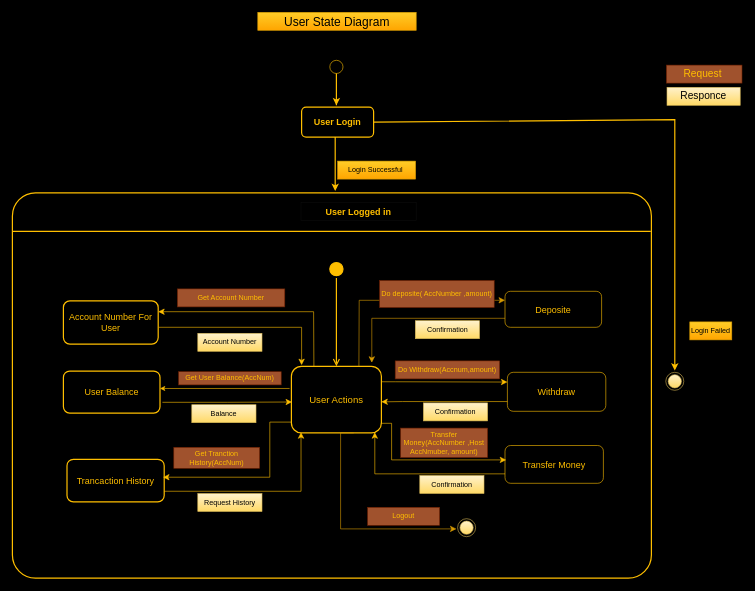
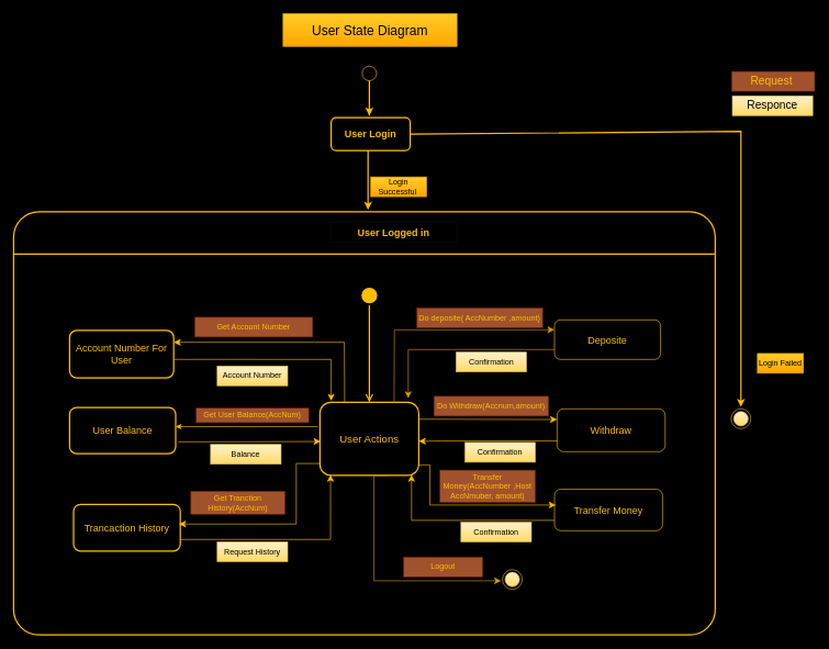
  <mxCell id="0" />
  <mxCell id="1" parent="0" />
  <mxCell id="2" style="edgeStyle=orthogonalEdgeStyle;rounded=0;orthogonalLoop=1;jettySize=auto;html=1;strokeColor=#FFBF00;strokeWidth=2;" parent="1" edge="1"><mxGeometry relative="1" as="geometry"><mxPoint x="560" y="175" as="targetPoint" /><mxPoint x="560" y="175" as="sourcePoint" /><Array as="points"><mxPoint x="560" y="118" /><mxPoint x="560" y="118" /></Array></mxGeometry></mxCell>
  <mxCell id="3" value="&lt;b&gt;&lt;font style=&quot;font-size: 15px;&quot;&gt;User Login&lt;/font&gt;&lt;/b&gt;" style="rounded=1;whiteSpace=wrap;html=1;labelBackgroundColor=none;fillColor=#000000;strokeColor=#FFBF00;fontColor=#FFBF00;strokeWidth=2;" parent="1" vertex="1"><mxGeometry x="502" y="178" width="120" height="50" as="geometry" /></mxCell>
  <mxCell id="4" value="" style="endArrow=classic;html=1;rounded=0;labelBackgroundColor=none;strokeColor=#FFBF00;fontColor=default;strokeWidth=2;" parent="1" edge="1"><mxGeometry width="50" height="50" relative="1" as="geometry"><mxPoint x="558" y="228" as="sourcePoint" /><mxPoint x="558" y="318" as="targetPoint" /></mxGeometry></mxCell>
  <mxCell id="5" value="" style="ellipse;html=1;shape=startState;fillColor=#000000;strokeColor=#FFBF00;labelBackgroundColor=none;fontColor=#FFFFFF;" parent="1" vertex="1"><mxGeometry x="545" y="96" width="30" height="30" as="geometry" /></mxCell>
- <mxCell id="6" value="Login Successful&amp;nbsp;" style="text;strokeColor=#d79b00;align=center;fillColor=#ffcd28;html=1;verticalAlign=middle;whiteSpace=wrap;rounded=0;gradientColor=#ffa500;" parent="1" vertex="1"><mxGeometry x="562" y="268" width="130" height="30" as="geometry" /></mxCell>
+ <mxCell id="6" value="Login Successful&amp;nbsp;" style="text;strokeColor=#d79b00;align=center;fillColor=#ffcd28;html=1;verticalAlign=middle;whiteSpace=wrap;rounded=0;gradientColor=#ffa500;" parent="1" vertex="1"><mxGeometry x="562" y="268" width="85" height="30" as="geometry" /></mxCell>
  <mxCell id="7" value="" style="endArrow=classic;html=1;rounded=0;strokeColor=#FFBF00;exitX=1;exitY=0.5;exitDx=0;exitDy=0;strokeWidth=2;shadow=0;flowAnimation=0;" parent="1" source="3" edge="1"><mxGeometry width="50" height="50" relative="1" as="geometry"><mxPoint x="652" y="201" as="sourcePoint" /><mxPoint x="1124" y="617" as="targetPoint" /><Array as="points"><mxPoint x="1124" y="199" /></Array></mxGeometry></mxCell>
  <mxCell id="8" value="Login Failed" style="text;strokeColor=#d79b00;align=center;fillColor=#ffcd28;html=1;verticalAlign=middle;whiteSpace=wrap;rounded=0;gradientColor=#ffa500;" parent="1" vertex="1"><mxGeometry x="1149" y="536" width="70" height="30" as="geometry" /></mxCell>
  <mxCell id="9" value="" style="ellipse;html=1;shape=endState;fillColor=#FFBF00;strokeColor=#000000;fontColor=#FFFFFF;strokeWidth=2;" parent="1" vertex="1"><mxGeometry x="1048" y="511" width="30" height="30" as="geometry" /></mxCell>
  <mxCell id="10" value="" style="rounded=1;whiteSpace=wrap;html=1;strokeColor=#FFBF00;fontColor=#FFFFFF;fillColor=#000000;arcSize=6;strokeWidth=2;" parent="1" vertex="1"><mxGeometry x="20" y="321" width="1065" height="642" as="geometry" /></mxCell>
  <mxCell id="11" value="" style="line;strokeWidth=2;html=1;perimeter=backbonePerimeter;points=[];outlineConnect=0;strokeColor=#FFBF00;fontColor=#FFFFFF;fillColor=#182E3E;" parent="1" vertex="1"><mxGeometry x="21" y="380" width="1063" height="10" as="geometry" /></mxCell>
  <mxCell id="12" value="&lt;font color=&quot;#ffbf00&quot; style=&quot;font-size: 15px;&quot;&gt;&lt;b&gt;User Logged in&lt;/b&gt;&lt;/font&gt;" style="text;align=center;html=1;verticalAlign=middle;whiteSpace=wrap;rounded=0;fillColor=#000000;strokeColor=#0d0d0d;" parent="1" vertex="1"><mxGeometry x="501" y="337" width="192" height="30" as="geometry" /></mxCell>
  <mxCell id="13" value="" style="ellipse;html=1;shape=startState;fillColor=#FFBF00;strokeColor=#FFBF00;fontColor=#FFFFFF;strokeWidth=2;" parent="1" vertex="1"><mxGeometry x="545" y="433" width="30" height="30" as="geometry" /></mxCell>
  <mxCell id="14" value="" style="edgeStyle=orthogonalEdgeStyle;html=1;verticalAlign=bottom;endArrow=open;endSize=8;strokeColor=#FFBF00;rounded=0;strokeWidth=2;" parent="1" source="13" target="15" edge="1"><mxGeometry relative="1" as="geometry"><mxPoint x="560" y="543" as="targetPoint" /></mxGeometry></mxCell>
  <mxCell id="15" value="&lt;font color=&quot;#ffbf00&quot; style=&quot;font-size: 16px;&quot;&gt;User Actions&lt;/font&gt;" style="rounded=1;whiteSpace=wrap;html=1;strokeColor=#FFBF00;fontColor=#FFFFFF;fillColor=#000000;strokeWidth=2;" parent="1" vertex="1"><mxGeometry x="485" y="610" width="150" height="111" as="geometry" /></mxCell>
  <mxCell id="16" value="&lt;font style=&quot;font-size: 15px;&quot; color=&quot;#ffbf00&quot;&gt;Account Number For User&lt;/font&gt;" style="rounded=1;whiteSpace=wrap;html=1;strokeColor=#FFBF00;fontColor=#FFFFFF;fillColor=#000000;strokeWidth=2;" parent="1" vertex="1"><mxGeometry x="105" y="501" width="158" height="72" as="geometry" /></mxCell>
  <mxCell id="17" value="" style="edgeStyle=orthogonalEdgeStyle;rounded=0;orthogonalLoop=1;jettySize=auto;html=1;" edge="1" parent="1" source="18" target="30"><mxGeometry relative="1" as="geometry" /></mxCell>
  <mxCell id="18" value="&lt;font color=&quot;#ffbf00&quot; style=&quot;font-size: 15px;&quot;&gt;User Balance&lt;/font&gt;" style="rounded=1;whiteSpace=wrap;html=1;strokeColor=#FFBF00;fontColor=#FFFFFF;fillColor=#000000;strokeWidth=2;" parent="1" vertex="1"><mxGeometry x="105" y="618" width="161" height="70" as="geometry" /></mxCell>
  <mxCell id="19" value="&lt;font color=&quot;#ffbf00&quot; style=&quot;font-size: 15px;&quot;&gt;Trancaction History&lt;/font&gt;" style="rounded=1;whiteSpace=wrap;html=1;strokeColor=#FFBF00;fontColor=#FFFFFF;fillColor=#000000;strokeWidth=2;" parent="1" vertex="1"><mxGeometry x="111" y="765" width="162" height="71" as="geometry" /></mxCell>
  <mxCell id="20" value="&lt;font color=&quot;#ffbf00&quot;&gt;&lt;span style=&quot;font-size: 15px;&quot;&gt;Deposite&lt;/span&gt;&lt;/font&gt;" style="rounded=1;whiteSpace=wrap;html=1;strokeColor=#FFBF00;fontColor=#FFFFFF;fillColor=#000000;" parent="1" vertex="1"><mxGeometry x="841" y="485" width="161" height="60" as="geometry" /></mxCell>
  <mxCell id="21" value="&lt;font color=&quot;#ffbf00&quot;&gt;&lt;span style=&quot;font-size: 15px;&quot;&gt;Withdraw&lt;/span&gt;&lt;/font&gt;" style="rounded=1;whiteSpace=wrap;html=1;strokeColor=#FFBF00;fontColor=#FFFFFF;fillColor=#000000;" parent="1" vertex="1"><mxGeometry x="845" y="620" width="164" height="65" as="geometry" /></mxCell>
  <mxCell id="22" value="&lt;font style=&quot;font-size: 15px;&quot; color=&quot;#ffbf00&quot;&gt;Transfer Money&lt;/font&gt;" style="rounded=1;whiteSpace=wrap;html=1;strokeColor=#FFBF00;fontColor=#FFFFFF;fillColor=#000000;" parent="1" vertex="1"><mxGeometry x="841" y="742" width="164" height="63" as="geometry" /></mxCell>
  <mxCell id="23" value="" style="edgeStyle=segmentEdgeStyle;endArrow=classic;html=1;curved=0;rounded=0;endSize=8;startSize=8;strokeColor=#FFBF00;strokeWidth=1;exitX=1.006;exitY=0.611;exitDx=0;exitDy=0;exitPerimeter=0;" parent="1" source="16" edge="1"><mxGeometry width="50" height="50" relative="1" as="geometry"><mxPoint x="252.5" y="533" as="sourcePoint" /><mxPoint x="502" y="608" as="targetPoint" /><Array as="points"><mxPoint x="502" y="545" /></Array></mxGeometry></mxCell>
  <mxCell id="24" value="" style="edgeStyle=elbowEdgeStyle;elbow=horizontal;endArrow=classic;html=1;curved=0;rounded=0;endSize=8;startSize=8;strokeColor=#FFBF00;entryX=1;entryY=0.25;entryDx=0;entryDy=0;exitX=0.25;exitY=0;exitDx=0;exitDy=0;" parent="1" source="15" target="16" edge="1"><mxGeometry width="50" height="50" relative="1" as="geometry"><mxPoint x="522" y="572" as="sourcePoint" /><mxPoint x="306" y="485" as="targetPoint" /><Array as="points"><mxPoint x="522" y="534" /></Array></mxGeometry></mxCell>
  <mxCell id="25" value="&lt;font color=&quot;#ffbf00&quot;&gt;Get Account Number&lt;/font&gt;" style="text;align=center;html=1;verticalAlign=middle;whiteSpace=wrap;rounded=0;fillColor=#a0522d;fontColor=#ffffff;strokeColor=#6D1F00;" parent="1" vertex="1"><mxGeometry x="295" y="481" width="179" height="30" as="geometry" /></mxCell>
  <mxCell id="26" value="Account Number" style="text;strokeColor=#d6b656;align=center;fillColor=#fff2cc;html=1;verticalAlign=middle;whiteSpace=wrap;rounded=0;gradientColor=#ffd966;" parent="1" vertex="1"><mxGeometry x="329" y="555" width="107" height="30" as="geometry" /></mxCell>
  <mxCell id="27" value="" style="edgeStyle=orthogonalEdgeStyle;rounded=0;orthogonalLoop=1;jettySize=auto;html=1;" edge="1" parent="1" source="28" target="26"><mxGeometry relative="1" as="geometry" /></mxCell>
  <mxCell id="28" value="&lt;font color=&quot;#ffbf00&quot;&gt;Get User Balance(AccNum)&lt;/font&gt;" style="text;strokeColor=#6D1F00;align=center;fillColor=#a0522d;html=1;verticalAlign=middle;whiteSpace=wrap;rounded=0;fontColor=#ffffff;" parent="1" vertex="1"><mxGeometry x="297" y="619" width="171" height="22" as="geometry" /></mxCell>
  <mxCell id="29" value="" style="edgeStyle=elbowEdgeStyle;elbow=horizontal;endArrow=classic;html=1;curved=0;rounded=0;endSize=8;startSize=8;strokeColor=#FFBF00;entryX=0.007;entryY=0.536;entryDx=0;entryDy=0;entryPerimeter=0;" parent="1" edge="1" target="15"><mxGeometry width="50" height="50" relative="1" as="geometry"><mxPoint x="270" y="670" as="sourcePoint" /><mxPoint x="479" y="669.5" as="targetPoint" /></mxGeometry></mxCell>
  <mxCell id="30" value="Balance" style="text;strokeColor=#d6b656;align=center;fillColor=#fff2cc;html=1;verticalAlign=middle;whiteSpace=wrap;rounded=0;gradientColor=#ffd966;" parent="1" vertex="1"><mxGeometry x="319" y="674" width="107" height="30" as="geometry" /></mxCell>
  <mxCell id="31" value="" style="edgeStyle=elbowEdgeStyle;elbow=horizontal;endArrow=classic;html=1;curved=0;rounded=0;endSize=8;startSize=8;strokeColor=#FFBF00;entryX=0.988;entryY=0.38;entryDx=0;entryDy=0;exitX=0;exitY=0.75;exitDx=0;exitDy=0;entryPerimeter=0;" parent="1" edge="1"><mxGeometry width="50" height="50" relative="1" as="geometry"><mxPoint x="485" y="703" as="sourcePoint" /><mxPoint x="271.056" y="794.85" as="targetPoint" /><Array as="points"><mxPoint x="449" y="745.75" /></Array></mxGeometry></mxCell>
  <mxCell id="32" value="&lt;font color=&quot;#ffbf00&quot;&gt;Get Tranction History(AccNum)&lt;/font&gt;" style="text;strokeColor=#6D1F00;align=center;fillColor=#a0522d;html=1;verticalAlign=middle;whiteSpace=wrap;rounded=0;fontColor=#ffffff;" parent="1" vertex="1"><mxGeometry x="289" y="745" width="143" height="35" as="geometry" /></mxCell>
  <mxCell id="33" value="" style="edgeStyle=segmentEdgeStyle;endArrow=classic;html=1;curved=0;rounded=0;endSize=8;startSize=8;strokeColor=#FFBF00;exitX=1;exitY=0.75;exitDx=0;exitDy=0;entryX=0.107;entryY=0.991;entryDx=0;entryDy=0;entryPerimeter=0;" parent="1" source="19" target="15" edge="1"><mxGeometry width="50" height="50" relative="1" as="geometry"><mxPoint x="396" y="793" as="sourcePoint" /><mxPoint x="446" y="743" as="targetPoint" /></mxGeometry></mxCell>
  <mxCell id="34" value="Request History" style="text;strokeColor=#d6b656;align=center;fillColor=#fff2cc;html=1;verticalAlign=middle;whiteSpace=wrap;rounded=0;gradientColor=#ffd966;" parent="1" vertex="1"><mxGeometry x="329" y="822" width="107" height="30" as="geometry" /></mxCell>
  <mxCell id="35" value="" style="edgeStyle=elbowEdgeStyle;elbow=horizontal;endArrow=classic;html=1;curved=0;rounded=0;endSize=8;startSize=8;strokeColor=#d79b00;entryX=0;entryY=0.25;entryDx=0;entryDy=0;fillColor=#ffcd28;gradientColor=#ffa500;exitX=0.75;exitY=0;exitDx=0;exitDy=0;" parent="1" source="15" edge="1" target="20"><mxGeometry width="50" height="50" relative="1" as="geometry"><mxPoint x="598" y="605" as="sourcePoint" /><mxPoint x="820" y="490" as="targetPoint" /><Array as="points"><mxPoint x="598" y="556" /></Array></mxGeometry></mxCell>
- <mxCell id="36" value="&lt;font color=&quot;#ffbf00&quot;&gt;Do deposite( AccNumber ,amount)&lt;/font&gt;" style="text;align=center;html=1;verticalAlign=middle;whiteSpace=wrap;rounded=0;fillColor=#a0522d;fontColor=#ffffff;strokeColor=#6D1F00;" parent="1" vertex="1"><mxGeometry x="632" y="467" width="191" height="45" as="geometry" /></mxCell>
+ <mxCell id="36" value="&lt;font color=&quot;#ffbf00&quot;&gt;Do deposite( AccNumber ,amount)&lt;/font&gt;" style="text;align=center;html=1;verticalAlign=middle;whiteSpace=wrap;rounded=0;fillColor=#a0522d;fontColor=#ffffff;strokeColor=#6D1F00;" parent="1" vertex="1"><mxGeometry x="632" y="467" width="191" height="30" as="geometry" /></mxCell>
  <mxCell id="37" value="" style="edgeStyle=segmentEdgeStyle;endArrow=classic;html=1;curved=0;rounded=0;endSize=8;startSize=8;strokeColor=#d79b00;exitX=0;exitY=0.75;exitDx=0;exitDy=0;fillColor=#ffcd28;gradientColor=#ffa500;" parent="1" source="20" edge="1"><mxGeometry width="50" height="50" relative="1" as="geometry"><mxPoint x="683" y="576" as="sourcePoint" /><mxPoint x="619" y="604" as="targetPoint" /></mxGeometry></mxCell>
  <mxCell id="38" value="Confirmation" style="text;strokeColor=#d6b656;align=center;fillColor=#fff2cc;html=1;verticalAlign=middle;whiteSpace=wrap;rounded=0;gradientColor=#ffd966;" parent="1" vertex="1"><mxGeometry x="691.5" y="534" width="107" height="30" as="geometry" /></mxCell>
  <mxCell id="39" value="" style="edgeStyle=elbowEdgeStyle;elbow=horizontal;endArrow=classic;html=1;curved=0;rounded=0;endSize=8;startSize=8;strokeColor=#FFBF00;entryX=0;entryY=0.25;entryDx=0;entryDy=0;exitX=1;exitY=0.25;exitDx=0;exitDy=0;" parent="1" edge="1" target="21"><mxGeometry width="50" height="50" relative="1" as="geometry"><mxPoint x="635" y="635.75" as="sourcePoint" /><mxPoint x="820" y="599.25" as="targetPoint" /><Array as="points"><mxPoint x="659" y="618" /></Array></mxGeometry></mxCell>
  <mxCell id="40" value="&lt;font color=&quot;#ffbf00&quot;&gt;Do Withdraw(Accnum,amount)&lt;/font&gt;" style="text;align=center;html=1;verticalAlign=middle;whiteSpace=wrap;rounded=0;fillColor=#a0522d;fontColor=#ffffff;strokeColor=#6D1F00;" parent="1" vertex="1"><mxGeometry x="658" y="601" width="174" height="30" as="geometry" /></mxCell>
  <mxCell id="41" value="" style="edgeStyle=elbowEdgeStyle;elbow=horizontal;endArrow=classic;html=1;curved=0;rounded=0;endSize=8;startSize=8;strokeColor=#FFBF00;entryX=1;entryY=0.5;entryDx=0;entryDy=0;exitX=0;exitY=0.75;exitDx=0;exitDy=0;" parent="1" source="21" edge="1"><mxGeometry width="50" height="50" relative="1" as="geometry"><mxPoint x="834" y="616" as="sourcePoint" /><mxPoint x="635" y="669.25" as="targetPoint" /><Array as="points"><mxPoint x="670" y="653" /></Array></mxGeometry></mxCell>
  <mxCell id="42" value="Confirmation" style="text;strokeColor=#d6b656;align=center;fillColor=#fff2cc;html=1;verticalAlign=middle;whiteSpace=wrap;rounded=0;gradientColor=#ffd966;" parent="1" vertex="1"><mxGeometry x="705" y="671" width="107" height="30" as="geometry" /></mxCell>
  <mxCell id="43" value="" style="edgeStyle=elbowEdgeStyle;elbow=horizontal;endArrow=classic;html=1;curved=0;rounded=0;endSize=8;startSize=8;strokeColor=#FFBF00;entryX=0.012;entryY=0.381;entryDx=0;entryDy=0;entryPerimeter=0;" parent="1" edge="1" target="22"><mxGeometry width="50" height="50" relative="1" as="geometry"><mxPoint x="634" y="705" as="sourcePoint" /><mxPoint x="818" y="731" as="targetPoint" /><Array as="points"><mxPoint x="652" y="747" /></Array></mxGeometry></mxCell>
  <mxCell id="44" value="&lt;font color=&quot;#ffbf00&quot;&gt;Transfer Money(AccNumber ,Host AccNmuber, amount)&lt;/font&gt;" style="text;align=center;html=1;verticalAlign=middle;whiteSpace=wrap;rounded=0;fillColor=#a0522d;fontColor=#ffffff;strokeColor=#6D1F00;" parent="1" vertex="1"><mxGeometry x="667" y="713" width="145" height="49" as="geometry" /></mxCell>
  <mxCell id="45" value="" style="edgeStyle=elbowEdgeStyle;elbow=horizontal;endArrow=classic;html=1;curved=0;rounded=0;endSize=8;startSize=8;strokeColor=#FFBF00;entryX=0.927;entryY=0.991;entryDx=0;entryDy=0;exitX=0;exitY=0.75;exitDx=0;exitDy=0;entryPerimeter=0;" parent="1" target="15" edge="1" source="22"><mxGeometry width="50" height="50" relative="1" as="geometry"><mxPoint x="820" y="756.37" as="sourcePoint" /><mxPoint x="627.05" y="728.622" as="targetPoint" /><Array as="points"><mxPoint x="624" y="780" /></Array></mxGeometry></mxCell>
  <mxCell id="46" value="Confirmation" style="text;strokeColor=#d6b656;align=center;fillColor=#fff2cc;html=1;verticalAlign=middle;whiteSpace=wrap;rounded=0;gradientColor=#ffd966;" parent="1" vertex="1"><mxGeometry x="699" y="792" width="107" height="30" as="geometry" /></mxCell>
  <mxCell id="47" value="" style="ellipse;html=1;shape=endState;fillColor=#fff2cc;strokeColor=#d6b656;gradientColor=#ffd966;" parent="1" vertex="1"><mxGeometry x="762" y="864" width="30" height="30" as="geometry" /></mxCell>
  <mxCell id="48" value="" style="ellipse;html=1;shape=endState;fillColor=#fff2cc;strokeColor=#d6b656;gradientColor=#ffd966;" parent="1" vertex="1"><mxGeometry x="1109" y="620" width="30" height="30" as="geometry" /></mxCell>
  <mxCell id="49" value="" style="edgeStyle=elbowEdgeStyle;elbow=horizontal;endArrow=classic;html=1;curved=0;rounded=0;endSize=8;startSize=8;strokeColor=#d79b00;exitX=0.613;exitY=1;exitDx=0;exitDy=0;exitPerimeter=0;entryX=0;entryY=0.5;entryDx=0;entryDy=0;fillColor=#ffcd28;gradientColor=#ffa500;" parent="1" edge="1"><mxGeometry width="50" height="50" relative="1" as="geometry"><mxPoint x="589" y="721" as="sourcePoint" /><mxPoint x="760.05" y="881" as="targetPoint" /><Array as="points"><mxPoint x="567" y="805" /></Array></mxGeometry></mxCell>
  <mxCell id="50" value="&lt;font color=&quot;#ffbf00&quot;&gt;Logout&lt;/font&gt;" style="text;align=center;html=1;verticalAlign=middle;whiteSpace=wrap;rounded=0;fillColor=#a0522d;fontColor=#ffffff;strokeColor=#6D1F00;" parent="1" vertex="1"><mxGeometry x="612" y="845" width="120" height="30" as="geometry" /></mxCell>
- <mxCell id="51" value="&lt;font style=&quot;font-size: 20px;&quot;&gt;User State Diagram&lt;/font&gt;" style="text;strokeColor=#d79b00;align=center;fillColor=#ffcd28;html=1;verticalAlign=middle;whiteSpace=wrap;rounded=0;gradientColor=#ffa500;" parent="1" vertex="1"><mxGeometry x="429" y="20" width="264" height="30" as="geometry" /></mxCell>
+ <mxCell id="51" value="&lt;font style=&quot;font-size: 20px;&quot;&gt;User State Diagram&lt;/font&gt;" style="text;strokeColor=#d79b00;align=center;fillColor=#ffcd28;html=1;verticalAlign=middle;whiteSpace=wrap;rounded=0;gradientColor=#ffa500;" parent="1" vertex="1"><mxGeometry x="429" y="20" width="264" height="50" as="geometry" /></mxCell>
  <mxCell id="52" value="&lt;font style=&quot;font-size: 17px;&quot; color=&quot;#ffbf00&quot;&gt;Request&amp;nbsp;&lt;/font&gt;" style="text;align=center;html=1;verticalAlign=middle;whiteSpace=wrap;rounded=0;fillColor=#a0522d;fontColor=#ffffff;strokeColor=#6D1F00;" parent="1" vertex="1"><mxGeometry x="1110" y="108" width="126" height="30" as="geometry" /></mxCell>
  <mxCell id="53" value="&lt;font style=&quot;font-size: 17px;&quot;&gt;Responce&lt;/font&gt;" style="text;strokeColor=#d6b656;align=center;fillColor=#fff2cc;html=1;verticalAlign=middle;whiteSpace=wrap;rounded=0;gradientColor=#ffd966;" parent="1" vertex="1"><mxGeometry x="1111" y="145" width="122" height="30" as="geometry" /></mxCell>
  <mxCell id="54" value="" style="endArrow=classic;html=1;rounded=0;entryX=1;entryY=0.414;entryDx=0;entryDy=0;entryPerimeter=0;exitX=-0.02;exitY=0.333;exitDx=0;exitDy=0;exitPerimeter=0;strokeColor=#FFBF00;" edge="1" parent="1" source="15" target="18"><mxGeometry width="50" height="50" relative="1" as="geometry"><mxPoint x="352" y="687" as="sourcePoint" /><mxPoint x="402" y="637" as="targetPoint" /></mxGeometry></mxCell>
